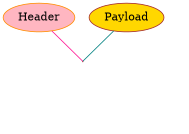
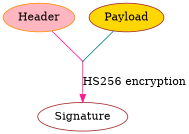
  digraph {
    rankdir=TB
    fontname="DejaVu Serif"
    node [shap=record style=filled color=brown fontname="DejaVu Serif"]
    edge [dir=none color=deeppink fontname="DejaVu Serif"]
    Header [fillcolor=lightpink color=darkorange]
    Payload [fillcolor=gold]
    d1 [height=0.01 shape=point width=0.01 fillcolor=lightgrey]
+   Signature [fillcolor=white]
    subgraph sub_1 {
      rank=same
      Header
      Payload
    }
    Header -> d1
    Payload -> d1 [color=teal]
+   d1 -> Signature [label="HS256 encryption" dir=""]
  }
